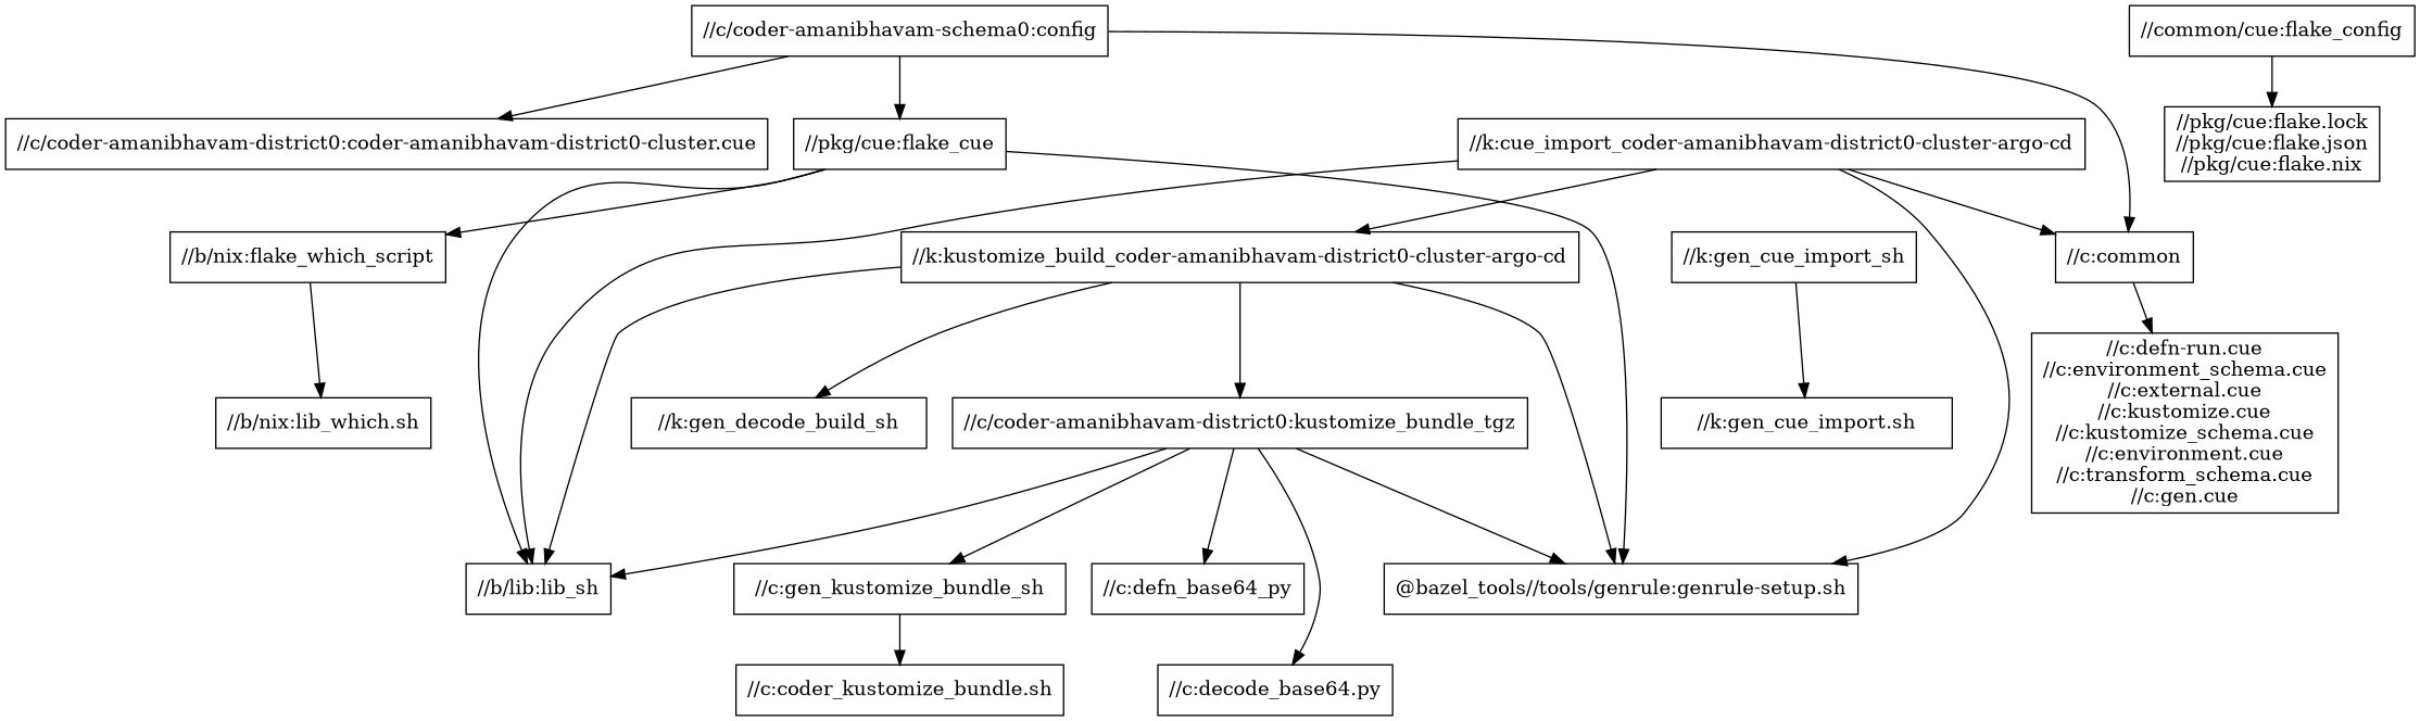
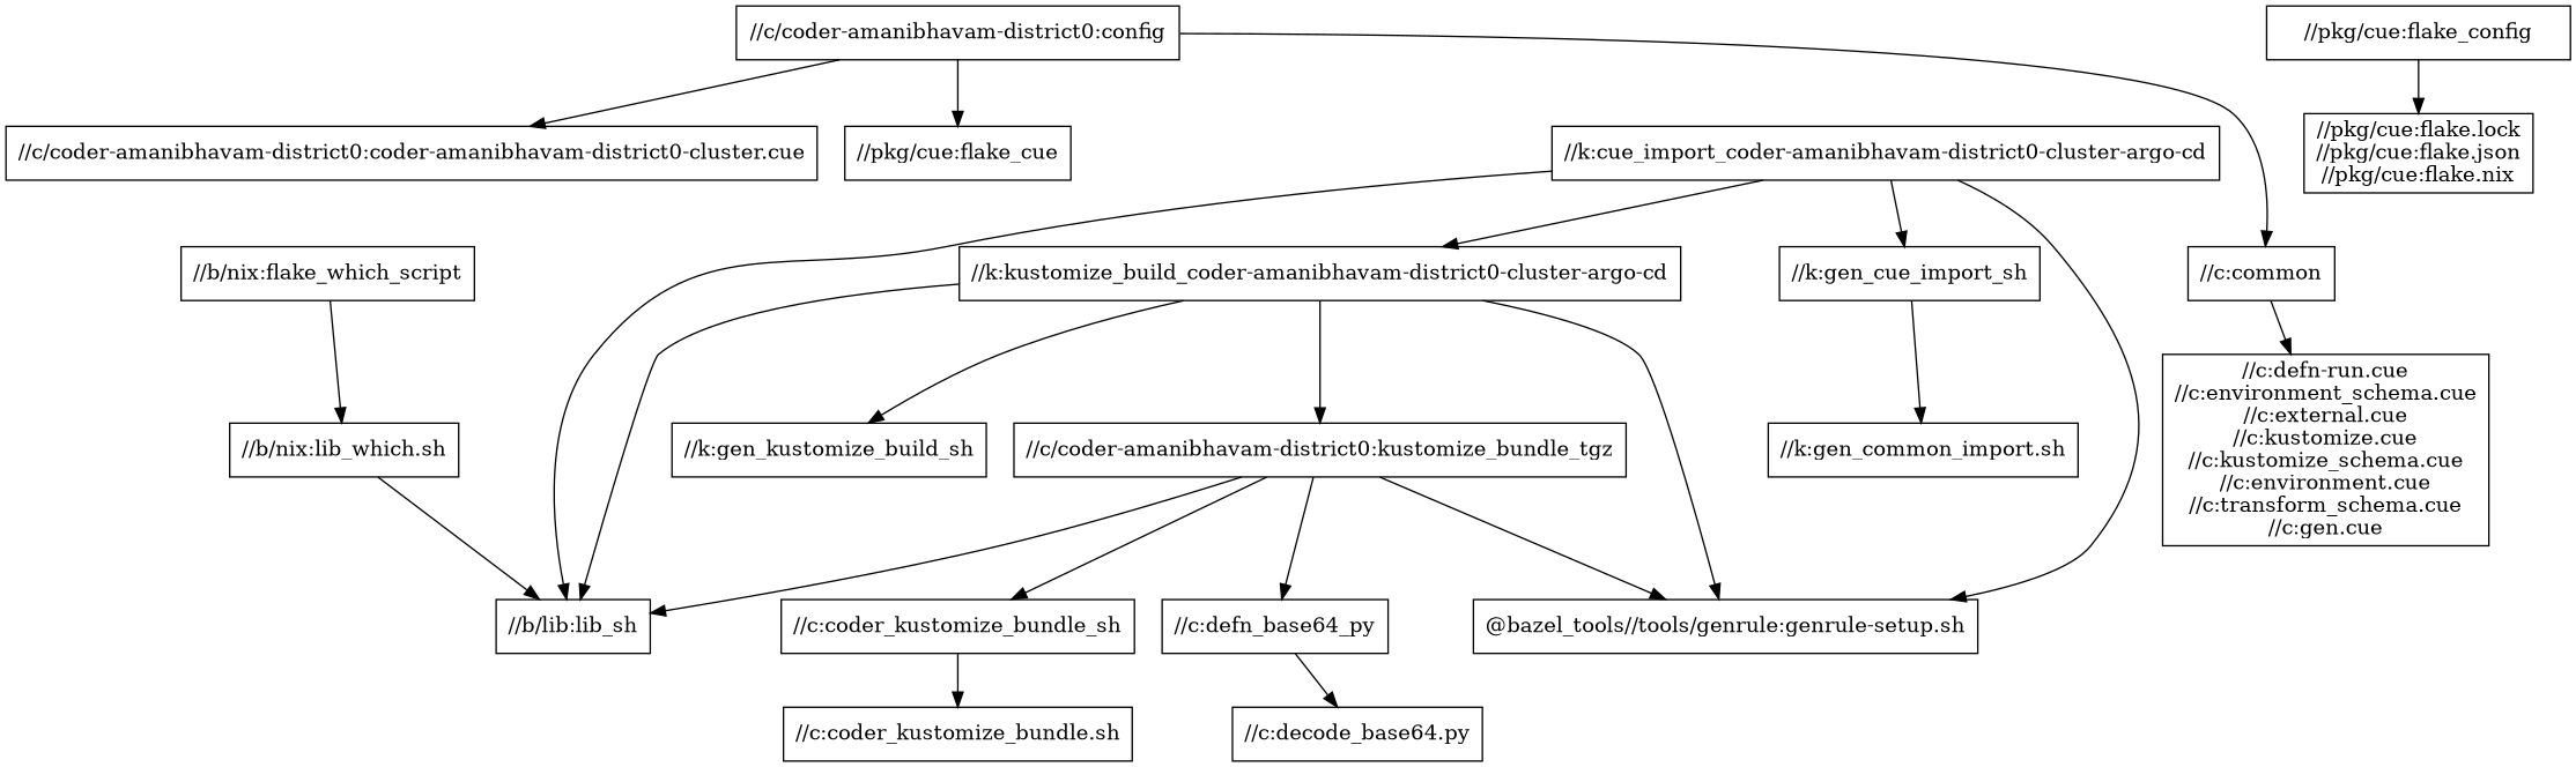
  digraph {
    node [shape=box]
    "//k:cue_import_coder-amanibhavam-district0-cluster-argo-cd"
    "//k:kustomize_build_coder-amanibhavam-district0-cluster-argo-cd"
    "//k:gen_cue_import_sh"
    "//b/lib:lib_sh"
    "@bazel_tools//tools/genrule:genrule-setup.sh"
-   "//k:gen_kustomize_build_sh" [label="//k:gen_decode_build_sh"]
+   "//k:gen_kustomize_build_sh"
    "//c/coder-amanibhavam-district0:kustomize_bundle_tgz"
-   "//k:gen_cue_import.sh"
-   "//c:gen_kustomize_bundle_sh"
+   "//k:gen_cue_import.sh" [label="//k:gen_common_import.sh"]
+   "//c:gen_kustomize_bundle_sh" [label="//c:coder_kustomize_bundle_sh"]
    n10 [label="//c:defn_base64_py"]
-   "//c/coder-amanibhavam-district0:config" [label="//c/coder-amanibhavam-schema0:config"]
+   "//c/coder-amanibhavam-district0:config"
    "//pkg/cue:flake_cue"
    "//c/coder-amanibhavam-district0:coder-amanibhavam-district0-cluster.cue"
    "//c:common"
    n15 [label="//c:coder_kustomize_bundle.sh"]
    "//c:decode_base64.py"
    "//b/nix:flake_which_script"
    "//c:defn-run.cue\n//c:environment_schema.cue\n//c:external.cue\n//c:kustomize.cue\n//c:kustomize_schema.cue\n//c:environment.cue\n//c:transform_schema.cue\n//c:gen.cue"
-   "//pkg/cue:flake_config" [label="//common/cue:flake_config"]
+   "//pkg/cue:flake_config"
    "//pkg/cue:flake.lock\n//pkg/cue:flake.json\n//pkg/cue:flake.nix"
    n21 [label="//b/nix:lib_which.sh"]
    "//k:cue_import_coder-amanibhavam-district0-cluster-argo-cd" -> "//k:kustomize_build_coder-amanibhavam-district0-cluster-argo-cd"
-   "//k:cue_import_coder-amanibhavam-district0-cluster-argo-cd" -> "//c:common"
+   "//k:cue_import_coder-amanibhavam-district0-cluster-argo-cd" -> "//k:gen_cue_import_sh"
    "//k:cue_import_coder-amanibhavam-district0-cluster-argo-cd" -> "//b/lib:lib_sh"
    "//k:cue_import_coder-amanibhavam-district0-cluster-argo-cd" -> "@bazel_tools//tools/genrule:genrule-setup.sh"
    "//k:kustomize_build_coder-amanibhavam-district0-cluster-argo-cd" -> "//b/lib:lib_sh"
    "//k:kustomize_build_coder-amanibhavam-district0-cluster-argo-cd" -> "@bazel_tools//tools/genrule:genrule-setup.sh"
    "//k:kustomize_build_coder-amanibhavam-district0-cluster-argo-cd" -> "//k:gen_kustomize_build_sh"
    "//k:kustomize_build_coder-amanibhavam-district0-cluster-argo-cd" -> "//c/coder-amanibhavam-district0:kustomize_bundle_tgz"
    "//k:gen_cue_import_sh" -> "//k:gen_cue_import.sh"
    "//c/coder-amanibhavam-district0:kustomize_bundle_tgz" -> "//b/lib:lib_sh"
    "//c/coder-amanibhavam-district0:kustomize_bundle_tgz" -> "@bazel_tools//tools/genrule:genrule-setup.sh"
    "//c/coder-amanibhavam-district0:kustomize_bundle_tgz" -> "//c:gen_kustomize_bundle_sh"
    "//c/coder-amanibhavam-district0:kustomize_bundle_tgz" -> n10
    "//c:gen_kustomize_bundle_sh" -> n15
-   "//c/coder-amanibhavam-district0:kustomize_bundle_tgz" -> "//c:decode_base64.py"
+   n10 -> "//c:decode_base64.py"
    "//c/coder-amanibhavam-district0:config" -> "//pkg/cue:flake_cue"
    "//c/coder-amanibhavam-district0:config" -> "//c/coder-amanibhavam-district0:coder-amanibhavam-district0-cluster.cue"
    "//c/coder-amanibhavam-district0:config" -> "//c:common"
-   "//pkg/cue:flake_cue" -> "//b/lib:lib_sh"
-   "//pkg/cue:flake_cue" -> "@bazel_tools//tools/genrule:genrule-setup.sh"
-   "//pkg/cue:flake_cue" -> "//b/nix:flake_which_script"
+   n21 -> "//b/lib:lib_sh"
    "//c:common" -> "//c:defn-run.cue\n//c:environment_schema.cue\n//c:external.cue\n//c:kustomize.cue\n//c:kustomize_schema.cue\n//c:environment.cue\n//c:transform_schema.cue\n//c:gen.cue"
    "//b/nix:flake_which_script" -> n21
    "//pkg/cue:flake_config" -> "//pkg/cue:flake.lock\n//pkg/cue:flake.json\n//pkg/cue:flake.nix"
  }
